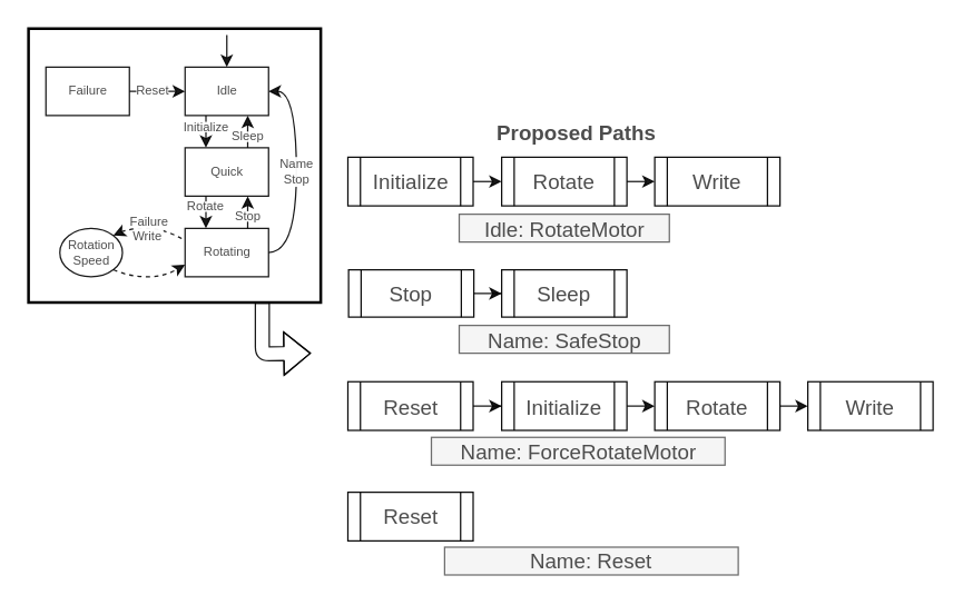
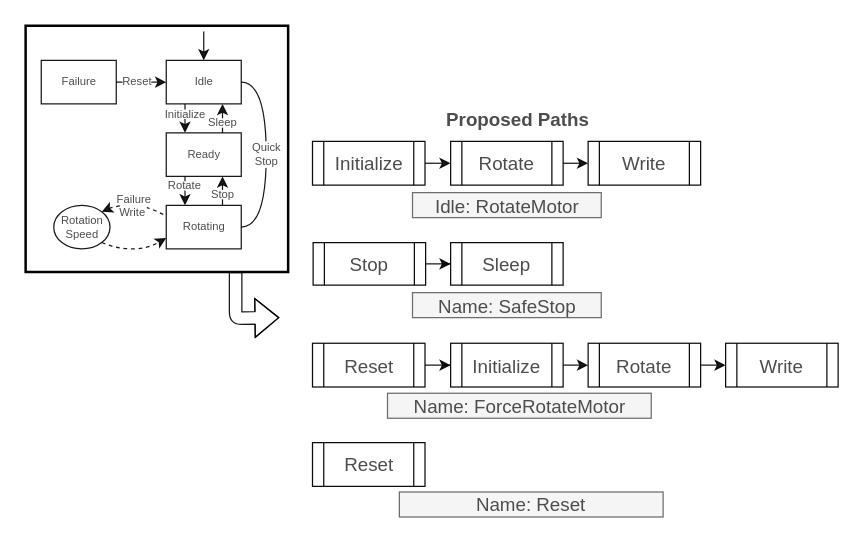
  <mxCell id="0" />
  <mxCell id="1" parent="0" />
  <mxCell id="2" value="" style="endArrow=classic;html=1;fillColor=#ffffff;labelBackgroundColor=#FFFFFF;strokeColor=#000000;fontSize=15;fontColor=#4D4D4D;opacity=90;exitX=0.5;exitY=1;shape=flexArrow;" parent="1" edge="1"><mxGeometry width="50" height="50" relative="1" as="geometry"><mxPoint x="188" y="217" as="sourcePoint" /><mxPoint x="223" y="253.5" as="targetPoint" /><Array as="points"><mxPoint x="188" y="254" /></Array></mxGeometry></mxCell>
  <mxCell id="3" value="Initialize" style="shape=process;whiteSpace=wrap;html=1;rounded=0;shadow=0;glass=0;strokeColor=#000000;strokeWidth=1;fillColor=#ffffff;fontSize=15;fontColor=#4D4D4D;opacity=95;align=center;" parent="1" vertex="1"><mxGeometry x="249.5" y="112.5" width="90" height="35" as="geometry" /></mxCell>
  <mxCell id="4" value="Rotate" style="shape=process;whiteSpace=wrap;html=1;rounded=0;shadow=0;glass=0;strokeColor=#000000;strokeWidth=1;fillColor=#ffffff;fontSize=15;fontColor=#4D4D4D;opacity=95;align=center;" parent="1" vertex="1"><mxGeometry x="360" y="112.5" width="90" height="35" as="geometry" /></mxCell>
  <mxCell id="5" value="Write" style="shape=process;whiteSpace=wrap;html=1;rounded=0;shadow=0;glass=0;strokeColor=#000000;strokeWidth=1;fillColor=#ffffff;fontSize=15;fontColor=#4D4D4D;opacity=95;align=center;" parent="1" vertex="1"><mxGeometry x="470" y="112.5" width="90" height="35" as="geometry" /></mxCell>
  <mxCell id="6" value="" style="endArrow=classic;html=1;labelBackgroundColor=#FFFFFF;strokeColor=#000000;fontSize=15;fontColor=#4D4D4D;opacity=90;entryX=0;entryY=0.5;exitX=1;exitY=0.5;" parent="1" source="3" target="4" edge="1"><mxGeometry width="50" height="50" relative="1" as="geometry"><mxPoint x="289.5" y="70.5" as="sourcePoint" /><mxPoint x="339.5" y="20.5" as="targetPoint" /></mxGeometry></mxCell>
  <mxCell id="7" value="" style="endArrow=classic;html=1;labelBackgroundColor=#FFFFFF;strokeColor=#000000;fontSize=15;fontColor=#4D4D4D;opacity=90;entryX=0;entryY=0.5;exitX=1;exitY=0.5;" parent="1" source="4" target="5" edge="1"><mxGeometry width="50" height="50" relative="1" as="geometry"><mxPoint x="489.293" y="117.241" as="sourcePoint" /><mxPoint x="519.638" y="117.241" as="targetPoint" /></mxGeometry></mxCell>
  <mxCell id="8" value="&lt;b&gt;Proposed Paths&lt;/b&gt;" style="text;html=1;strokeColor=none;fillColor=none;align=center;verticalAlign=middle;whiteSpace=wrap;rounded=0;shadow=0;glass=0;fontSize=15;fontColor=#4D4D4D;opacity=95;" parent="1" vertex="1"><mxGeometry x="319" width="190" height="23" as="geometry" y="83" /></mxCell>
  <mxCell id="9" value="Idle: RotateMotor" style="text;html=1;strokeColor=#666666;fillColor=#f5f5f5;align=center;verticalAlign=middle;whiteSpace=wrap;rounded=0;shadow=0;glass=0;fontSize=15;fontColor=#4D4D4D;opacity=95;" parent="1" vertex="1"><mxGeometry x="329.5" y="153.5" width="151" height="20" as="geometry" /></mxCell>
  <mxCell id="10" value="" style="group" parent="1" vertex="1" connectable="0"><mxGeometry x="250" y="193.5" width="240.5" height="60" as="geometry" /></mxCell>
  <mxCell id="11" value="Stop" style="shape=process;whiteSpace=wrap;html=1;rounded=0;shadow=0;glass=0;strokeColor=#000000;strokeWidth=1;fillColor=#ffffff;fontSize=15;fontColor=#4D4D4D;opacity=95;align=center;" parent="10" vertex="1"><mxGeometry width="90" height="34" as="geometry" /></mxCell>
  <mxCell id="12" value="Sleep" style="shape=process;whiteSpace=wrap;html=1;rounded=0;shadow=0;glass=0;strokeColor=#000000;strokeWidth=1;fillColor=#ffffff;fontSize=15;fontColor=#4D4D4D;opacity=95;align=center;" parent="10" vertex="1"><mxGeometry x="110" width="90" height="34" as="geometry" /></mxCell>
  <mxCell id="13" value="" style="edgeStyle=orthogonalEdgeStyle;rounded=0;html=1;labelBackgroundColor=#FFFFFF;startArrow=none;startFill=0;endArrow=classic;endFill=1;jettySize=auto;orthogonalLoop=1;strokeColor=#000000;fontSize=15;fontColor=#4D4D4D;opacity=90;" parent="10" source="11" target="12" edge="1"><mxGeometry relative="1" as="geometry" /></mxCell>
  <mxCell id="14" value="Name: SafeStop" style="text;html=1;strokeColor=#666666;fillColor=#f5f5f5;align=center;verticalAlign=middle;whiteSpace=wrap;rounded=0;shadow=0;glass=0;fontSize=15;fontColor=#4D4D4D;opacity=95;" parent="10" vertex="1"><mxGeometry x="79.5" y="40" width="151" height="20" as="geometry" /></mxCell>
  <mxCell id="15" value="" style="group" parent="1" vertex="1" connectable="0"><mxGeometry x="249.5" y="353.5" width="280.5" height="59.5" as="geometry" /></mxCell>
  <mxCell id="16" value="Reset" style="shape=process;whiteSpace=wrap;html=1;rounded=0;shadow=0;glass=0;strokeColor=#000000;strokeWidth=1;fillColor=#ffffff;fontSize=15;fontColor=#4D4D4D;opacity=95;align=center;" parent="15" vertex="1"><mxGeometry width="90" height="35" as="geometry" /></mxCell>
  <mxCell id="17" value="Name: Reset" style="text;html=1;strokeColor=#666666;fillColor=#f5f5f5;align=center;verticalAlign=middle;whiteSpace=wrap;rounded=0;shadow=0;glass=0;fontSize=15;fontColor=#4D4D4D;opacity=95;" parent="15" vertex="1"><mxGeometry x="69.5" y="39.5" width="211" height="20" as="geometry" /></mxCell>
  <mxCell id="18" value="" style="group;aspect=fixed;" parent="1" vertex="1" connectable="0"><mxGeometry x="20" y="20" width="181" height="169.74" as="geometry" /></mxCell>
  <mxCell id="19" value="" style="group;fontSize=9;" parent="18" vertex="1" connectable="0"><mxGeometry x="12.5" y="4.5" width="190" height="174" as="geometry" /></mxCell>
  <mxCell id="20" value="Idle" style="rounded=0;whiteSpace=wrap;html=1;shadow=0;glass=0;strokeColor=#000000;strokeWidth=1;fillColor=#FFFFFF;fontSize=9;fontColor=#4D4D4D;opacity=90;align=center;" parent="19" vertex="1"><mxGeometry x="100" y="23.2" width="60" height="34.8" as="geometry" /></mxCell>
- <mxCell id="21" value="Quick" style="rounded=0;whiteSpace=wrap;html=1;shadow=0;glass=0;strokeColor=#000000;strokeWidth=1;fillColor=#FFFFFF;fontSize=9;fontColor=#4D4D4D;opacity=90;align=center;" parent="19" vertex="1"><mxGeometry x="100" y="81.2" width="60" height="34.8" as="geometry" /></mxCell>
+ <mxCell id="21" value="Ready" style="rounded=0;whiteSpace=wrap;html=1;shadow=0;glass=0;strokeColor=#000000;strokeWidth=1;fillColor=#FFFFFF;fontSize=9;fontColor=#4D4D4D;opacity=90;align=center;" parent="19" vertex="1"><mxGeometry x="100" y="81.2" width="60" height="34.8" as="geometry" /></mxCell>
  <mxCell id="22" value="Rotating" style="rounded=0;whiteSpace=wrap;html=1;shadow=0;glass=0;strokeColor=#000000;strokeWidth=1;fillColor=#FFFFFF;fontSize=9;fontColor=#4D4D4D;opacity=90;align=center;" parent="19" vertex="1"><mxGeometry x="100" y="139.2" width="60" height="34.8" as="geometry" /></mxCell>
  <mxCell id="23" value="Failure" style="rounded=0;whiteSpace=wrap;html=1;shadow=0;glass=0;strokeColor=#000000;strokeWidth=1;fillColor=#FFFFFF;fontSize=9;fontColor=#4D4D4D;opacity=90;align=center;" parent="19" vertex="1"><mxGeometry y="23.2" width="60" height="34.8" as="geometry" /></mxCell>
  <mxCell id="24" value="" style="endArrow=classic;html=1;labelBackgroundColor=#33FF33;strokeColor=#000000;fontSize=9;fontColor=#4D4D4D;opacity=90;entryX=0.5;entryY=0;" parent="19" target="20" edge="1"><mxGeometry width="50" height="50" relative="1" as="geometry"><mxPoint x="130" as="sourcePoint" /><mxPoint x="100" y="-5.8" as="targetPoint" /></mxGeometry></mxCell>
  <mxCell id="25" value="" style="endArrow=classic;html=1;labelBackgroundColor=#33FF33;strokeColor=#000000;fontSize=9;fontColor=#4D4D4D;opacity=90;entryX=0;entryY=0.5;exitX=1;exitY=0.5;" parent="19" source="23" target="20" edge="1"><mxGeometry width="50" height="50" relative="1" as="geometry"><mxPoint x="50" y="87" as="sourcePoint" /><mxPoint x="75" y="58.0" as="targetPoint" /></mxGeometry></mxCell>
  <mxCell id="26" value="Reset" style="text;html=1;resizable=0;points=[];align=center;verticalAlign=middle;labelBackgroundColor=#ffffff;fontSize=9;fontColor=#4D4D4D;" parent="25" vertex="1" connectable="0"><mxGeometry x="-0.273" relative="1" as="geometry"><mxPoint x="1" y="-0.5" as="offset" /></mxGeometry></mxCell>
  <mxCell id="27" value="Rotation&lt;br style=&quot;font-size: 9px;&quot;&gt;Speed&lt;br style=&quot;font-size: 9px;&quot;&gt;" style="ellipse;whiteSpace=wrap;html=1;rounded=0;shadow=0;glass=0;strokeColor=#000000;strokeWidth=1;fillColor=#FFFFFF;fontSize=9;fontColor=#4D4D4D;opacity=90;align=center;" parent="19" vertex="1"><mxGeometry x="10" y="139.2" width="45" height="34.8" as="geometry" /></mxCell>
- <mxCell id="28" value="" style="curved=1;endArrow=classic;html=1;labelBackgroundColor=#FFFFFF;strokeColor=#000000;fontSize=9;fontColor=#4D4D4D;opacity=90;entryX=1;entryY=0.5;exitX=1;exitY=0.5;" parent="19" source="22" target="20" edge="1"><mxGeometry width="50" height="50" relative="1" as="geometry"><mxPoint x="170" y="168.2" as="sourcePoint" /><mxPoint x="195" y="139.2" as="targetPoint" /><Array as="points"><mxPoint x="180" y="156.6" /><mxPoint x="180" y="40.6" /></Array></mxGeometry></mxCell>
+ <mxCell id="28" value="" style="curved=1;endArrow=none;html=1;labelBackgroundColor=#FFFFFF;strokeColor=#000000;fontSize=9;fontColor=#4D4D4D;opacity=90;entryX=1;entryY=0.5;exitX=1;exitY=0.5;" parent="19" source="22" target="20" edge="1"><mxGeometry width="50" height="50" relative="1" as="geometry"><mxPoint x="170" y="168.2" as="sourcePoint" /><mxPoint x="195" y="139.2" as="targetPoint" /><Array as="points"><mxPoint x="180" y="156.6" /><mxPoint x="180" y="40.6" /></Array></mxGeometry></mxCell>
  <mxCell id="29" value="" style="endArrow=classic;html=1;labelBackgroundColor=#FFFFFF;strokeColor=#000000;fontSize=9;fontColor=#4D4D4D;opacity=90;entryX=0.75;entryY=1;exitX=0.75;exitY=0;" parent="19" source="22" target="21" edge="1"><mxGeometry width="50" height="50" relative="1" as="geometry"><mxPoint x="135" y="168.2" as="sourcePoint" /><mxPoint x="160" y="139.2" as="targetPoint" /></mxGeometry></mxCell>
  <mxCell id="30" value="" style="endArrow=classic;html=1;labelBackgroundColor=#FFFFFF;strokeColor=#000000;fontSize=9;fontColor=#4D4D4D;opacity=90;entryX=0.75;entryY=1;exitX=0.75;exitY=0;" parent="19" source="21" target="20" edge="1"><mxGeometry width="50" height="50" relative="1" as="geometry"><mxPoint x="130" y="110.2" as="sourcePoint" /><mxPoint x="155" y="81.2" as="targetPoint" /></mxGeometry></mxCell>
  <mxCell id="31" value="" style="endArrow=classic;html=1;labelBackgroundColor=#FFFFFF;strokeColor=#000000;fontSize=9;fontColor=#4D4D4D;opacity=90;entryX=0.25;entryY=0;exitX=0.25;exitY=1;" parent="19" source="20" target="21" edge="1"><mxGeometry width="50" height="50" relative="1" as="geometry"><mxPoint x="65" y="98.6" as="sourcePoint" /><mxPoint x="90" y="69.6" as="targetPoint" /></mxGeometry></mxCell>
  <mxCell id="32" value="" style="endArrow=classic;html=1;labelBackgroundColor=#FFFFFF;strokeColor=#000000;fontSize=9;fontColor=#4D4D4D;opacity=90;entryX=0.25;entryY=0;exitX=0.25;exitY=1;" parent="19" source="21" target="22" edge="1"><mxGeometry width="50" height="50" relative="1" as="geometry"><mxPoint x="70" y="139.2" as="sourcePoint" /><mxPoint x="95" y="110.2" as="targetPoint" /></mxGeometry></mxCell>
  <mxCell id="33" value="Initialize" style="text;html=1;strokeColor=none;fillColor=#ffffff;align=center;verticalAlign=middle;whiteSpace=wrap;rounded=0;shadow=0;glass=0;fontSize=9;fontColor=#4D4D4D;opacity=95;" parent="19" vertex="1"><mxGeometry x="100" y="62.54" width="30" height="7.54" as="geometry" /></mxCell>
  <mxCell id="34" value="Rotate" style="text;html=1;strokeColor=none;fillColor=#ffffff;align=center;verticalAlign=middle;whiteSpace=wrap;rounded=0;shadow=0;glass=0;fontSize=9;fontColor=#4D4D4D;opacity=95;" parent="19" vertex="1"><mxGeometry x="107.5" y="119.83" width="15" height="7.54" as="geometry" /></mxCell>
  <mxCell id="35" value="Sleep" style="text;html=1;strokeColor=none;fillColor=#ffffff;align=center;verticalAlign=middle;whiteSpace=wrap;rounded=0;shadow=0;glass=0;fontSize=9;fontColor=#4D4D4D;opacity=95;" parent="19" vertex="1"><mxGeometry x="135" y="69.54" width="20" height="7.54" as="geometry" /></mxCell>
  <mxCell id="36" value="Stop" style="text;html=1;strokeColor=none;fillColor=#ffffff;align=center;verticalAlign=middle;whiteSpace=wrap;rounded=0;shadow=0;glass=0;fontSize=9;fontColor=#4D4D4D;opacity=95;" parent="19" vertex="1"><mxGeometry x="135" y="126.83" width="20" height="7.54" as="geometry" /></mxCell>
- <mxCell id="37" value="Name Stop" style="text;html=1;strokeColor=none;fillColor=#ffffff;align=center;verticalAlign=middle;whiteSpace=wrap;rounded=0;shadow=0;glass=0;fontSize=9;fontColor=#4D4D4D;opacity=95;" parent="19" vertex="1"><mxGeometry x="170" y="87.87" width="20" height="21.46" as="geometry" /></mxCell>
+ <mxCell id="37" value="Quick Stop" style="text;html=1;strokeColor=none;fillColor=#ffffff;align=center;verticalAlign=middle;whiteSpace=wrap;rounded=0;shadow=0;glass=0;fontSize=9;fontColor=#4D4D4D;opacity=95;" parent="19" vertex="1"><mxGeometry x="170" y="87.87" width="20" height="21.46" as="geometry" /></mxCell>
  <mxCell id="38" value="" style="curved=1;endArrow=classic;html=1;labelBackgroundColor=#FFFFFF;strokeColor=#000000;fontSize=9;fontColor=#4D4D4D;opacity=90;entryX=0;entryY=0.75;exitX=1;exitY=1;dashed=1;" parent="19" source="27" target="22" edge="1"><mxGeometry width="50" height="50" relative="1" as="geometry"><mxPoint x="65" y="191.4" as="sourcePoint" /><mxPoint x="90" y="162.4" as="targetPoint" /><Array as="points"><mxPoint x="60" y="174" /><mxPoint x="85" y="174" /></Array></mxGeometry></mxCell>
  <mxCell id="39" value="" style="curved=1;endArrow=none;html=1;labelBackgroundColor=#FFFFFF;strokeColor=#000000;fontSize=9;fontColor=#4D4D4D;opacity=90;entryX=0;entryY=0.25;exitX=1;exitY=0;endFill=0;startArrow=classic;startFill=1;dashed=1;" parent="19" source="27" target="22" edge="1"><mxGeometry width="50" height="50" relative="1" as="geometry"><mxPoint x="60" y="162.4" as="sourcePoint" /><mxPoint x="85" y="133.4" as="targetPoint" /><Array as="points"><mxPoint x="60" y="139.2" /><mxPoint x="85" y="139.2" /></Array></mxGeometry></mxCell>
  <mxCell id="40" value="Failure&lt;br style=&quot;font-size: 9px;&quot;&gt;Write&amp;nbsp;" style="text;html=1;strokeColor=none;fillColor=#ffffff;align=center;verticalAlign=middle;whiteSpace=wrap;rounded=0;shadow=0;glass=0;fontSize=9;fontColor=#4D4D4D;opacity=95;" parent="19" vertex="1"><mxGeometry x="64.5" y="134.27" width="20" height="9.86" as="geometry" /></mxCell>
  <mxCell id="41" value="" style="rounded=0;whiteSpace=wrap;html=1;fontSize=9;fillColor=none;strokeWidth=2;" parent="18" vertex="1"><mxGeometry width="210" height="197" as="geometry" /></mxCell>
  <mxCell id="42" value="Reset" style="shape=process;whiteSpace=wrap;html=1;rounded=0;shadow=0;glass=0;strokeColor=#000000;strokeWidth=1;fillColor=#ffffff;fontSize=15;fontColor=#4D4D4D;opacity=95;align=center;" parent="1" vertex="1"><mxGeometry x="249.5" y="274" width="90" height="35" as="geometry" /></mxCell>
  <mxCell id="43" value="Initialize" style="shape=process;whiteSpace=wrap;html=1;rounded=0;shadow=0;glass=0;strokeColor=#000000;strokeWidth=1;fillColor=#ffffff;fontSize=15;fontColor=#4D4D4D;opacity=95;align=center;" parent="1" vertex="1"><mxGeometry x="360" y="274" width="90" height="35" as="geometry" /></mxCell>
  <mxCell id="44" value="" style="edgeStyle=orthogonalEdgeStyle;rounded=0;html=1;labelBackgroundColor=#FFFFFF;startArrow=none;startFill=0;endArrow=classic;endFill=1;jettySize=auto;orthogonalLoop=1;strokeColor=#000000;fontSize=15;fontColor=#4D4D4D;opacity=90;" parent="1" source="42" target="43" edge="1"><mxGeometry relative="1" as="geometry" /></mxCell>
  <mxCell id="45" value="Rotate" style="shape=process;whiteSpace=wrap;html=1;rounded=0;shadow=0;glass=0;strokeColor=#000000;strokeWidth=1;fillColor=#ffffff;fontSize=15;fontColor=#4D4D4D;opacity=95;align=center;" parent="1" vertex="1"><mxGeometry x="470" y="274" width="90" height="35" as="geometry" /></mxCell>
  <mxCell id="46" value="Write" style="shape=process;whiteSpace=wrap;html=1;rounded=0;shadow=0;glass=0;strokeColor=#000000;strokeWidth=1;fillColor=#ffffff;fontSize=15;fontColor=#4D4D4D;opacity=95;align=center;" parent="1" vertex="1"><mxGeometry x="580" y="274" width="90" height="35" as="geometry" /></mxCell>
  <mxCell id="47" value="" style="endArrow=classic;html=1;labelBackgroundColor=#FFFFFF;strokeColor=#000000;fontSize=15;fontColor=#4D4D4D;opacity=90;entryX=0;entryY=0.5;exitX=1;exitY=0.5;" parent="1" source="43" target="45" edge="1"><mxGeometry width="50" height="50" relative="1" as="geometry"><mxPoint x="409.5" y="232" as="sourcePoint" /><mxPoint x="459.5" y="182" as="targetPoint" /></mxGeometry></mxCell>
  <mxCell id="48" value="" style="endArrow=classic;html=1;labelBackgroundColor=#FFFFFF;strokeColor=#000000;fontSize=15;fontColor=#4D4D4D;opacity=90;entryX=0;entryY=0.5;exitX=1;exitY=0.5;" parent="1" source="45" target="46" edge="1"><mxGeometry width="50" height="50" relative="1" as="geometry"><mxPoint x="609.293" y="278.741" as="sourcePoint" /><mxPoint x="639.638" y="278.741" as="targetPoint" /></mxGeometry></mxCell>
  <mxCell id="49" value="Name: ForceRotateMotor" style="text;html=1;strokeColor=#666666;fillColor=#f5f5f5;align=center;verticalAlign=middle;whiteSpace=wrap;rounded=0;shadow=0;glass=0;fontSize=15;fontColor=#4D4D4D;opacity=95;" parent="1" vertex="1"><mxGeometry x="309.5" y="314" width="211" height="20" as="geometry" /></mxCell>
